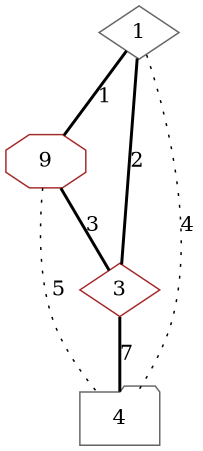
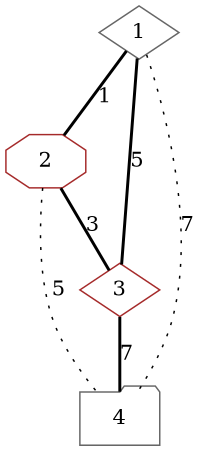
  graph {
    node [color=brown shape=diamond]
    edge [style=bold]
-   2 [shape=octagon label=9]
+   2 [shape=octagon]
    1 [color=gray40]
    3
    4 [color=gray40 shape=folder]
    2 -- 3 [label=3]
    2 -- 4 [label=5 style=dotted]
    1 -- 2 [label=1]
-   1 -- 3 [label=2]
-   1 -- 4 [label=4 style=dotted]
+   1 -- 3 [label=5]
+   1 -- 4 [label=7 style=dotted]
    3 -- 4 [label=7]
  }
